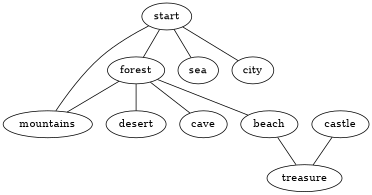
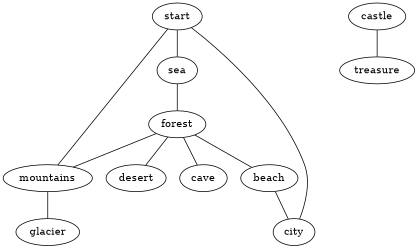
  graph {
    start
    forest
    mountains
    sea
    city
    desert
    cave
    beach
+   glacier
    castle
    treasure
-   start -- forest
+   sea -- forest
    start -- mountains
    start -- sea
    start -- city
    forest -- mountains
    forest -- desert
    forest -- cave
    forest -- beach
-   beach -- treasure
+   mountains -- glacier
+   beach -- city
    castle -- treasure
  }
